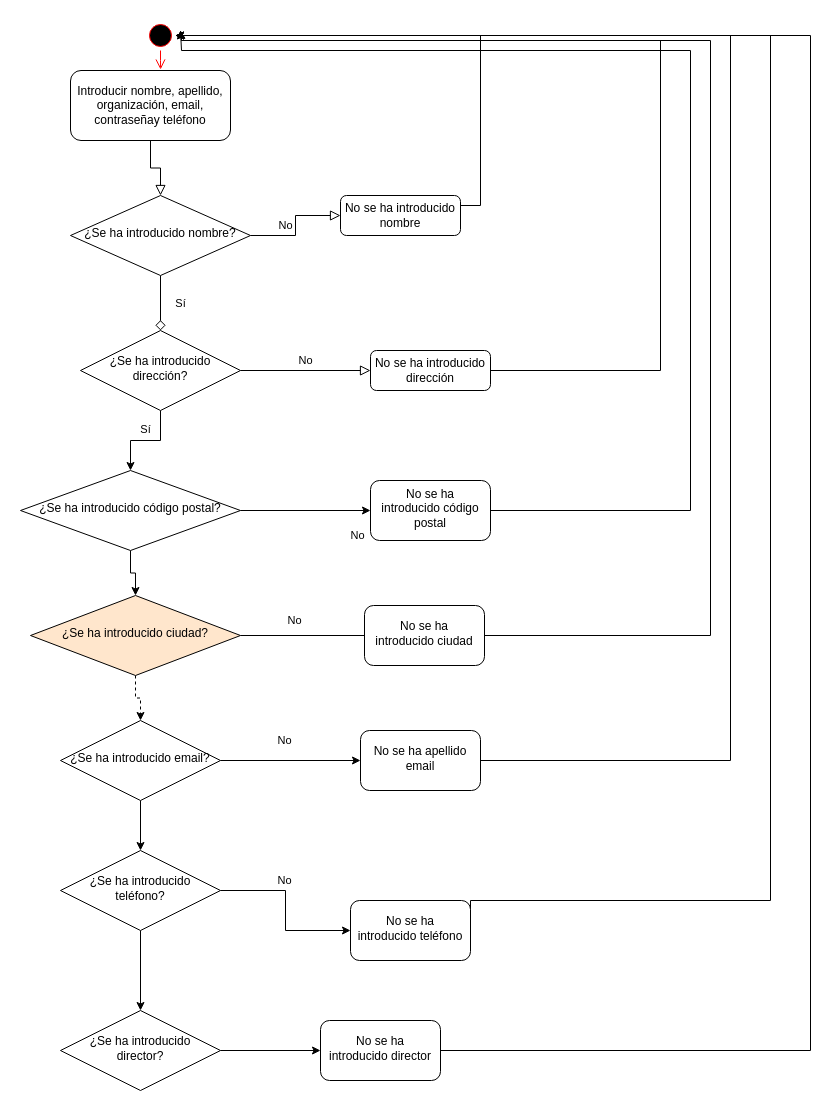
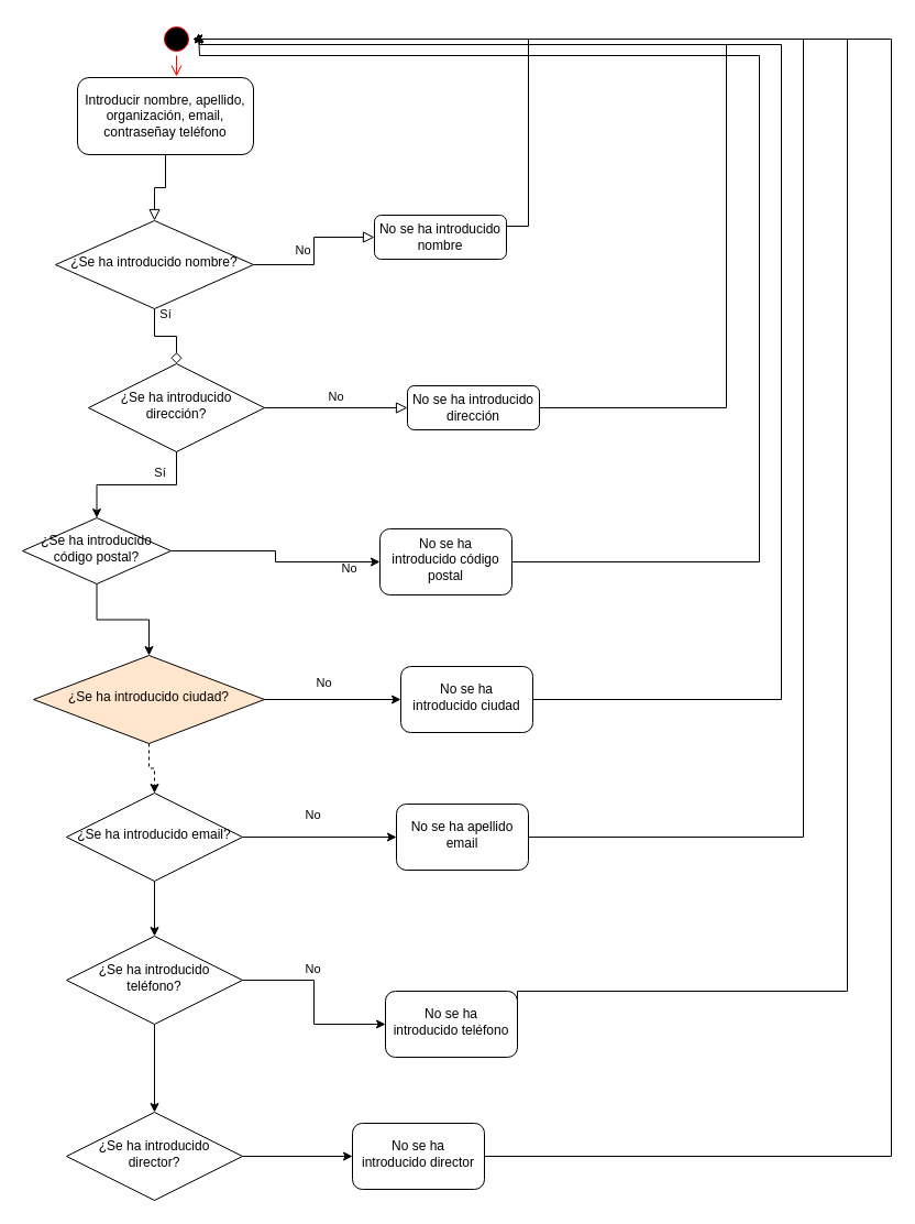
  <mxCell id="0" />
  <mxCell id="1" parent="0" />
  <mxCell id="2" value="Sí" style="rounded=0;html=1;jettySize=auto;orthogonalLoop=1;fontSize=11;endArrow=diamond;endFill=0;endSize=8;strokeWidth=1;shadow=0;labelBackgroundColor=none;edgeStyle=orthogonalEdgeStyle;" parent="1" source="14" target="9" edge="1"><mxGeometry y="20" relative="1" as="geometry"><mxPoint as="offset" /></mxGeometry></mxCell>
  <mxCell id="3" value="No" style="edgeLabel;html=1;align=center;verticalAlign=middle;resizable=0;points=[];" vertex="1" connectable="0" parent="2"><mxGeometry x="-0.136" y="25" relative="1" as="geometry"><mxPoint x="171" y="235" as="offset" /></mxGeometry></mxCell>
  <mxCell id="4" value="No" style="edgeStyle=orthogonalEdgeStyle;rounded=0;html=1;jettySize=auto;orthogonalLoop=1;fontSize=11;endArrow=block;endFill=0;endSize=8;strokeWidth=1;shadow=0;labelBackgroundColor=none;" parent="1" source="14" target="6" edge="1"><mxGeometry y="10" relative="1" as="geometry"><mxPoint as="offset" /></mxGeometry></mxCell>
  <mxCell id="5" style="edgeStyle=orthogonalEdgeStyle;rounded=0;orthogonalLoop=1;jettySize=auto;html=1;exitX=1;exitY=0.25;exitDx=0;exitDy=0;entryX=1;entryY=0.5;entryDx=0;entryDy=0;" edge="1" parent="1" source="6" target="39"><mxGeometry relative="1" as="geometry" /></mxCell>
  <mxCell id="6" value="No se ha introducido nombre" style="rounded=1;whiteSpace=wrap;html=1;fontSize=12;glass=0;strokeWidth=1;shadow=0;" parent="1" vertex="1"><mxGeometry x="340" y="195" width="120" height="40" as="geometry" /></mxCell>
  <mxCell id="7" value="No" style="edgeStyle=orthogonalEdgeStyle;rounded=0;html=1;jettySize=auto;orthogonalLoop=1;fontSize=11;endArrow=block;endFill=0;endSize=8;strokeWidth=1;shadow=0;labelBackgroundColor=none;" parent="1" source="9" target="11" edge="1"><mxGeometry y="10" relative="1" as="geometry"><mxPoint as="offset" /></mxGeometry></mxCell>
  <mxCell id="8" value="" style="edgeStyle=orthogonalEdgeStyle;rounded=0;orthogonalLoop=1;jettySize=auto;html=1;" edge="1" parent="1" source="9" target="17"><mxGeometry relative="1" as="geometry" /></mxCell>
  <mxCell id="9" value="¿Se ha introducido dirección?" style="rhombus;whiteSpace=wrap;html=1;shadow=0;fontFamily=Helvetica;fontSize=12;align=center;strokeWidth=1;spacing=6;spacingTop=-4;" parent="1" vertex="1"><mxGeometry x="80" y="330" width="160" height="80" as="geometry" /></mxCell>
  <mxCell id="10" style="edgeStyle=orthogonalEdgeStyle;rounded=0;orthogonalLoop=1;jettySize=auto;html=1;exitX=1;exitY=0.5;exitDx=0;exitDy=0;" edge="1" parent="1" source="11"><mxGeometry relative="1" as="geometry"><mxPoint x="180" y="30" as="targetPoint" /><Array as="points"><mxPoint x="660" y="370" /><mxPoint x="660" y="40" /><mxPoint x="181" y="40" /></Array></mxGeometry></mxCell>
  <mxCell id="11" value="No se ha introducido dirección" style="rounded=1;whiteSpace=wrap;html=1;fontSize=12;glass=0;strokeWidth=1;shadow=0;" parent="1" vertex="1"><mxGeometry x="370" y="350" width="120" height="40" as="geometry" /></mxCell>
  <mxCell id="12" value="Introducir nombre, apellido, organización, email, contraseñay teléfono" style="rounded=1;whiteSpace=wrap;html=1;fontSize=12;glass=0;strokeWidth=1;shadow=0;" parent="1" vertex="1"><mxGeometry x="70" y="70" width="160" height="70" as="geometry" /></mxCell>
  <mxCell id="13" value="" style="rounded=0;html=1;jettySize=auto;orthogonalLoop=1;fontSize=11;endArrow=block;endFill=0;endSize=8;strokeWidth=1;shadow=0;labelBackgroundColor=none;edgeStyle=orthogonalEdgeStyle;exitX=0.5;exitY=1;exitDx=0;exitDy=0;" edge="1" parent="1" source="12" target="14"><mxGeometry x="0.385" y="20" relative="1" as="geometry"><mxPoint as="offset" /><mxPoint x="160" y="100" as="sourcePoint" /><mxPoint x="159.76" y="190" as="targetPoint" /><Array as="points" /></mxGeometry></mxCell>
- <mxCell id="14" value="¿Se ha introducido nombre?" style="rhombus;whiteSpace=wrap;html=1;shadow=0;fontFamily=Helvetica;fontSize=12;align=center;strokeWidth=1;spacing=6;spacingTop=-4;" parent="1" vertex="1"><mxGeometry x="70" y="195" width="180" height="80" as="geometry" /></mxCell>
+ <mxCell id="14" value="¿Se ha introducido nombre?" style="rhombus;whiteSpace=wrap;html=1;shadow=0;fontFamily=Helvetica;fontSize=12;align=center;strokeWidth=1;spacing=6;spacingTop=-4;" parent="1" vertex="1"><mxGeometry x="50" y="200" width="180" height="80" as="geometry" /></mxCell>
  <mxCell id="15" value="" style="edgeStyle=orthogonalEdgeStyle;rounded=0;orthogonalLoop=1;jettySize=auto;html=1;" edge="1" parent="1" source="17" target="19"><mxGeometry relative="1" as="geometry" /></mxCell>
  <mxCell id="16" value="" style="edgeStyle=orthogonalEdgeStyle;rounded=0;orthogonalLoop=1;jettySize=auto;html=1;" edge="1" parent="1" source="17" target="22"><mxGeometry relative="1" as="geometry" /></mxCell>
- <mxCell id="17" value="¿Se ha introducido código postal?" style="rhombus;whiteSpace=wrap;html=1;shadow=0;fontFamily=Helvetica;fontSize=12;align=center;strokeWidth=1;spacing=6;spacingTop=-4;" vertex="1" parent="1"><mxGeometry x="20" y="470" width="220" height="80" as="geometry" /></mxCell>
+ <mxCell id="17" value="¿Se ha introducido código postal?" style="rhombus;whiteSpace=wrap;html=1;shadow=0;fontFamily=Helvetica;fontSize=12;align=center;strokeWidth=1;spacing=6;spacingTop=-4;" vertex="1" parent="1"><mxGeometry x="20" y="470" width="135" height="60" as="geometry" /></mxCell>
  <mxCell id="18" style="edgeStyle=orthogonalEdgeStyle;rounded=0;orthogonalLoop=1;jettySize=auto;html=1;exitX=1;exitY=0.5;exitDx=0;exitDy=0;" edge="1" parent="1" source="19"><mxGeometry relative="1" as="geometry"><mxPoint x="180" y="30" as="targetPoint" /><Array as="points"><mxPoint x="690" y="510" /><mxPoint x="690" y="50" /><mxPoint x="181" y="50" /></Array></mxGeometry></mxCell>
- <mxCell id="19" value="No se ha introducido código postal" style="rounded=1;whiteSpace=wrap;html=1;shadow=0;strokeWidth=1;spacing=6;spacingTop=-4;" vertex="1" parent="1"><mxGeometry x="370" y="480" width="120" height="60" as="geometry" /></mxCell>
+ <mxCell id="19" value="No se ha introducido código postal" style="rounded=1;whiteSpace=wrap;html=1;shadow=0;strokeWidth=1;spacing=6;spacingTop=-4;" vertex="1" parent="1"><mxGeometry x="345" y="480" width="120" height="60" as="geometry" /></mxCell>
  <mxCell id="20" value="" style="edgeStyle=orthogonalEdgeStyle;rounded=0;orthogonalLoop=1;jettySize=auto;html=1;dashed=1;" edge="1" parent="1" source="22" target="25"><mxGeometry relative="1" as="geometry" /></mxCell>
- <mxCell id="21" value="" style="edgeStyle=orthogonalEdgeStyle;rounded=0;orthogonalLoop=1;jettySize=auto;html=1;endArrow=none;" edge="1" parent="1" source="22" target="29"><mxGeometry relative="1" as="geometry" /></mxCell>
+ <mxCell id="21" value="" style="edgeStyle=orthogonalEdgeStyle;rounded=0;orthogonalLoop=1;jettySize=auto;html=1;" edge="1" parent="1" source="22" target="29"><mxGeometry relative="1" as="geometry" /></mxCell>
  <mxCell id="22" value="¿Se ha introducido ciudad?" style="rhombus;whiteSpace=wrap;html=1;shadow=0;fontFamily=Helvetica;fontSize=12;align=center;strokeWidth=1;spacing=6;spacingTop=-4;fillColor=#ffe6cc;" vertex="1" parent="1"><mxGeometry x="30" y="595" width="210" height="80" as="geometry" /></mxCell>
  <mxCell id="23" value="" style="edgeStyle=orthogonalEdgeStyle;rounded=0;orthogonalLoop=1;jettySize=auto;html=1;" edge="1" parent="1" source="25" target="31"><mxGeometry relative="1" as="geometry" /></mxCell>
  <mxCell id="24" value="" style="edgeStyle=orthogonalEdgeStyle;rounded=0;orthogonalLoop=1;jettySize=auto;html=1;" edge="1" parent="1" source="25" target="35"><mxGeometry relative="1" as="geometry" /></mxCell>
  <mxCell id="25" value="¿Se ha introducido email?" style="rhombus;whiteSpace=wrap;html=1;shadow=0;fontFamily=Helvetica;fontSize=12;align=center;strokeWidth=1;spacing=6;spacingTop=-4;" vertex="1" parent="1"><mxGeometry x="60" y="720" width="160" height="80" as="geometry" /></mxCell>
  <mxCell id="26" value="No" style="edgeLabel;html=1;align=center;verticalAlign=middle;resizable=0;points=[];" vertex="1" connectable="0" parent="1"><mxGeometry x="320" y="470" as="geometry"><mxPoint x="-27" y="149" as="offset" /></mxGeometry></mxCell>
  <mxCell id="27" value="Sí" style="edgeLabel;html=1;align=center;verticalAlign=middle;resizable=0;points=[];" vertex="1" connectable="0" parent="1"><mxGeometry x="300" y="370" as="geometry"><mxPoint x="-156" y="58" as="offset" /></mxGeometry></mxCell>
  <mxCell id="28" style="edgeStyle=orthogonalEdgeStyle;rounded=0;orthogonalLoop=1;jettySize=auto;html=1;exitX=1;exitY=0.5;exitDx=0;exitDy=0;" edge="1" parent="1" source="29"><mxGeometry relative="1" as="geometry"><mxPoint x="180" y="30" as="targetPoint" /><Array as="points"><mxPoint x="710" y="635" /><mxPoint x="710" y="40" /><mxPoint x="181" y="40" /></Array></mxGeometry></mxCell>
  <mxCell id="29" value="No se ha introducido ciudad" style="rounded=1;whiteSpace=wrap;html=1;shadow=0;strokeWidth=1;spacing=6;spacingTop=-4;" vertex="1" parent="1"><mxGeometry x="364" y="605" width="120" height="60" as="geometry" /></mxCell>
  <mxCell id="30" style="edgeStyle=orthogonalEdgeStyle;rounded=0;orthogonalLoop=1;jettySize=auto;html=1;" edge="1" parent="1" source="31" target="39"><mxGeometry relative="1" as="geometry"><mxPoint x="250" y="60" as="targetPoint" /><Array as="points"><mxPoint x="730" y="760" /><mxPoint x="730" y="35" /></Array></mxGeometry></mxCell>
  <mxCell id="31" value="No se ha apellido email" style="rounded=1;whiteSpace=wrap;html=1;shadow=0;strokeWidth=1;spacing=6;spacingTop=-4;" vertex="1" parent="1"><mxGeometry x="360" y="730" width="120" height="60" as="geometry" /></mxCell>
  <mxCell id="32" value="No" style="edgeLabel;html=1;align=center;verticalAlign=middle;resizable=0;points=[];" vertex="1" connectable="0" parent="1"><mxGeometry x="310" y="730" as="geometry"><mxPoint x="-27" y="149" as="offset" /></mxGeometry></mxCell>
  <mxCell id="33" value="" style="edgeStyle=orthogonalEdgeStyle;rounded=0;orthogonalLoop=1;jettySize=auto;html=1;" edge="1" parent="1" source="35" target="37"><mxGeometry relative="1" as="geometry" /></mxCell>
  <mxCell id="34" value="" style="edgeStyle=orthogonalEdgeStyle;rounded=0;orthogonalLoop=1;jettySize=auto;html=1;" edge="1" parent="1" source="35" target="42"><mxGeometry relative="1" as="geometry" /></mxCell>
  <mxCell id="35" value="¿Se ha introducido teléfono?" style="rhombus;whiteSpace=wrap;html=1;shadow=0;fontFamily=Helvetica;fontSize=12;align=center;strokeWidth=1;spacing=6;spacingTop=-4;" vertex="1" parent="1"><mxGeometry x="60" y="850" width="160" height="80" as="geometry" /></mxCell>
  <mxCell id="36" style="edgeStyle=orthogonalEdgeStyle;rounded=0;orthogonalLoop=1;jettySize=auto;html=1;exitX=1;exitY=0.5;exitDx=0;exitDy=0;entryX=1;entryY=0.5;entryDx=0;entryDy=0;" edge="1" parent="1" source="37" target="39"><mxGeometry relative="1" as="geometry"><mxPoint x="620" y="70" as="targetPoint" /><Array as="points"><mxPoint x="470" y="900" /><mxPoint x="770" y="900" /><mxPoint x="770" y="35" /></Array></mxGeometry></mxCell>
  <mxCell id="37" value="No se ha introducido teléfono" style="rounded=1;whiteSpace=wrap;html=1;shadow=0;strokeWidth=1;spacing=6;spacingTop=-4;" vertex="1" parent="1"><mxGeometry x="350" y="900" width="120" height="60" as="geometry" /></mxCell>
  <mxCell id="38" value="No" style="edgeLabel;html=1;align=center;verticalAlign=middle;resizable=0;points=[];" vertex="1" connectable="0" parent="1"><mxGeometry x="310" y="590" as="geometry"><mxPoint x="-27" y="149" as="offset" /></mxGeometry></mxCell>
  <mxCell id="39" value="" style="ellipse;html=1;shape=startState;fillColor=#000000;strokeColor=#ff0000;" vertex="1" parent="1"><mxGeometry x="145" width="30" height="30" as="geometry" y="20" /></mxCell>
  <mxCell id="40" value="" style="edgeStyle=orthogonalEdgeStyle;html=1;verticalAlign=bottom;endArrow=open;endSize=8;strokeColor=#ff0000;rounded=0;entryX=0.563;entryY=-0.014;entryDx=0;entryDy=0;entryPerimeter=0;" edge="1" source="39" parent="1" target="12"><mxGeometry relative="1" as="geometry"><mxPoint x="375" y="120" as="targetPoint" /></mxGeometry></mxCell>
  <mxCell id="41" value="" style="edgeStyle=orthogonalEdgeStyle;rounded=0;orthogonalLoop=1;jettySize=auto;html=1;" edge="1" parent="1" source="42" target="44"><mxGeometry relative="1" as="geometry" /></mxCell>
  <mxCell id="42" value="¿Se ha introducido director?" style="rhombus;whiteSpace=wrap;html=1;shadow=0;fontFamily=Helvetica;fontSize=12;align=center;strokeWidth=1;spacing=6;spacingTop=-4;" vertex="1" parent="1"><mxGeometry x="60" y="1010" width="160" height="80" as="geometry" /></mxCell>
  <mxCell id="43" style="edgeStyle=orthogonalEdgeStyle;rounded=0;orthogonalLoop=1;jettySize=auto;html=1;exitX=1;exitY=0.5;exitDx=0;exitDy=0;entryX=1;entryY=0.5;entryDx=0;entryDy=0;" edge="1" parent="1" source="44" target="39"><mxGeometry relative="1" as="geometry"><mxPoint x="820" y="250" as="targetPoint" /><Array as="points"><mxPoint x="810" y="1050" /><mxPoint x="810" y="35" /></Array></mxGeometry></mxCell>
  <mxCell id="44" value="No se ha introducido director" style="rounded=1;whiteSpace=wrap;html=1;shadow=0;strokeWidth=1;spacing=6;spacingTop=-4;" vertex="1" parent="1"><mxGeometry x="320" y="1020" width="120" height="60" as="geometry" /></mxCell>
